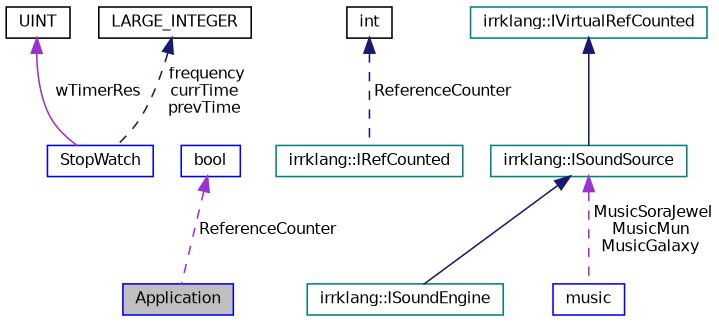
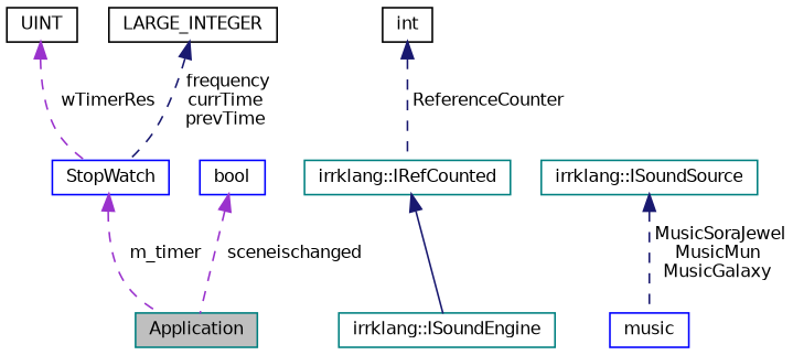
  digraph {
    node [color=teal fontname=Helvetica fontsize=10 shape=record]
    edge [color=darkorchid3 dir=back fontname=Helvetica fontsize=10 labelfontname=Helvetica labelfontsize=10 style=dashed]
-   n1 [color=blue fillcolor=grey75 fontcolor=black height=0.2 label=Application style=filled width=0.4]
+   n1 [fillcolor=grey75 fontcolor=black height=0.2 label=Application style=filled width=0.4]
    n2 [color=blue height=0.2 label=StopWatch width=0.4]
    n3 [color=black height=0.2 label=UINT width=0.4]
    n4 [color=black height=0.2 label=LARGE_INTEGER width=0.4]
    n5 [color=blue height=0.2 label=bool width=0.4]
    n6 [color=blue height=0.2 label=music width=0.4]
    n7 [height=0.2 label="irrklang::ISoundEngine" width=0.4]
    n8 [height=0.2 label="irrklang::IRefCounted" width=0.4]
    n9 [color=black height=0.2 label=int width=0.4]
    n10 [height=0.2 label="irrklang::ISoundSource" width=0.4]
-   n11 [height=0.2 label="irrklang::IVirtualRefCounted" width=0.4]
-   n3 -> n2 [label=" wTimerRes" style=solid]
+   n2 -> n1 [label=" m_timer"]
+   n3 -> n2 [label=" wTimerRes"]
    n4 -> n2 [color=midnightblue label=" frequency\ncurrTime\nprevTime"]
-   n5 -> n1 [label=" ReferenceCounter"]
-   n10 -> n7 [color=midnightblue style=solid]
+   n5 -> n1 [label=" sceneischanged"]
+   n8 -> n7 [color=midnightblue style=solid]
    n9 -> n8 [color=midnightblue label=" ReferenceCounter"]
-   n10 -> n6 [label=" MusicSoraJewel\nMusicMun\nMusicGalaxy"]
-   n11 -> n10 [color=midnightblue style=solid]
+   n10 -> n6 [color=midnightblue label=" MusicSoraJewel\nMusicMun\nMusicGalaxy"]
  }
